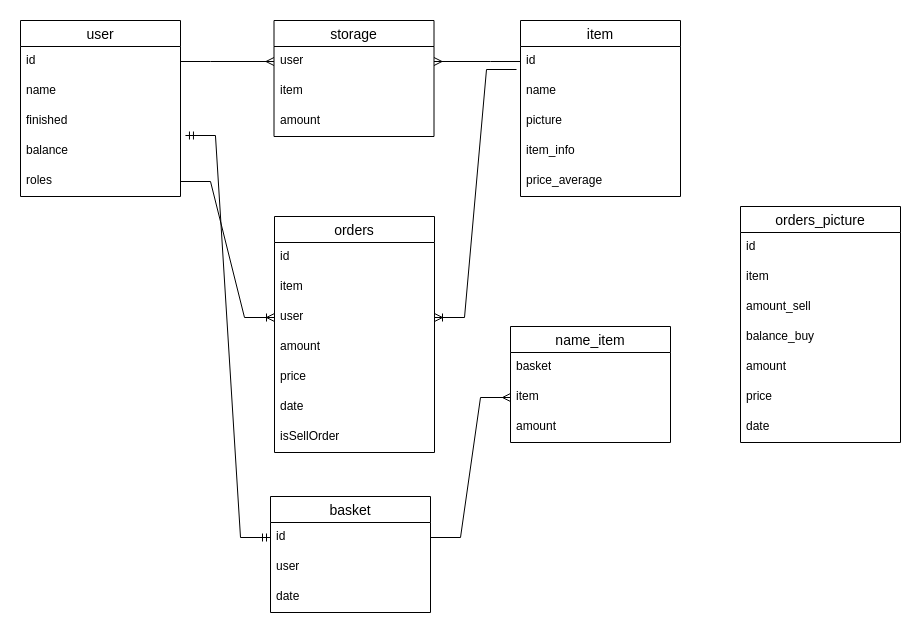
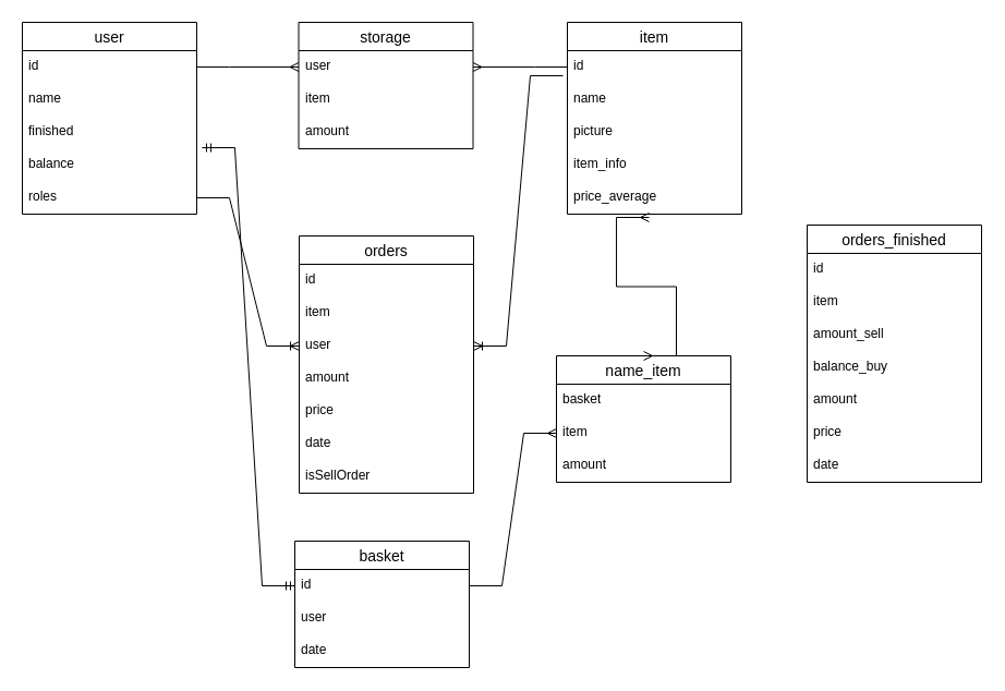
  <mxCell id="0" />
  <mxCell id="1" parent="0" />
  <mxCell id="2" value="user" style="swimlane;fontStyle=0;childLayout=stackLayout;horizontal=1;startSize=26;horizontalStack=0;resizeParent=1;resizeParentMax=0;resizeLast=0;collapsible=1;marginBottom=0;align=center;fontSize=14;" vertex="1" parent="1"><mxGeometry y="20" width="160" height="176" as="geometry" x="20" /></mxCell>
  <mxCell id="3" value="id" style="text;strokeColor=none;fillColor=none;spacingLeft=4;spacingRight=4;overflow=hidden;rotatable=0;points=[[0,0.5],[1,0.5]];portConstraint=eastwest;fontSize=12;whiteSpace=wrap;html=1;" vertex="1" parent="2"><mxGeometry y="26" width="160" height="30" as="geometry" /></mxCell>
  <mxCell id="4" value="name" style="text;strokeColor=none;fillColor=none;spacingLeft=4;spacingRight=4;overflow=hidden;rotatable=0;points=[[0,0.5],[1,0.5]];portConstraint=eastwest;fontSize=12;whiteSpace=wrap;html=1;" vertex="1" parent="2"><mxGeometry y="56" width="160" height="30" as="geometry" /></mxCell>
  <mxCell id="5" value="&lt;div&gt;finished&lt;/div&gt;" style="text;strokeColor=none;fillColor=none;spacingLeft=4;spacingRight=4;overflow=hidden;rotatable=0;points=[[0,0.5],[1,0.5]];portConstraint=eastwest;fontSize=12;whiteSpace=wrap;html=1;" vertex="1" parent="2"><mxGeometry y="86" width="160" height="30" as="geometry" /></mxCell>
  <mxCell id="6" value="balance" style="text;strokeColor=none;fillColor=none;spacingLeft=4;spacingRight=4;overflow=hidden;rotatable=0;points=[[0,0.5],[1,0.5]];portConstraint=eastwest;fontSize=12;whiteSpace=wrap;html=1;" vertex="1" parent="2"><mxGeometry y="116" width="160" height="30" as="geometry" /></mxCell>
  <mxCell id="7" value="roles" style="text;strokeColor=none;fillColor=none;spacingLeft=4;spacingRight=4;overflow=hidden;rotatable=0;points=[[0,0.5],[1,0.5]];portConstraint=eastwest;fontSize=12;whiteSpace=wrap;html=1;" vertex="1" parent="2"><mxGeometry y="146" width="160" height="30" as="geometry" /></mxCell>
  <mxCell id="8" value="item" style="swimlane;fontStyle=0;childLayout=stackLayout;horizontal=1;startSize=26;horizontalStack=0;resizeParent=1;resizeParentMax=0;resizeLast=0;collapsible=1;marginBottom=0;align=center;fontSize=14;" vertex="1" parent="1"><mxGeometry x="520" y="20" width="160" height="176" as="geometry" /></mxCell>
  <mxCell id="9" value="id&lt;div&gt;&lt;br&gt;&lt;/div&gt;" style="text;strokeColor=none;fillColor=none;spacingLeft=4;spacingRight=4;overflow=hidden;rotatable=0;points=[[0,0.5],[1,0.5]];portConstraint=eastwest;fontSize=12;whiteSpace=wrap;html=1;" vertex="1" parent="8"><mxGeometry y="26" width="160" height="30" as="geometry" /></mxCell>
  <mxCell id="10" value="name&lt;div&gt;&lt;br&gt;&lt;/div&gt;" style="text;strokeColor=none;fillColor=none;spacingLeft=4;spacingRight=4;overflow=hidden;rotatable=0;points=[[0,0.5],[1,0.5]];portConstraint=eastwest;fontSize=12;whiteSpace=wrap;html=1;" vertex="1" parent="8"><mxGeometry y="56" width="160" height="30" as="geometry" /></mxCell>
  <mxCell id="11" value="&lt;div&gt;picture&lt;/div&gt;" style="text;strokeColor=none;fillColor=none;spacingLeft=4;spacingRight=4;overflow=hidden;rotatable=0;points=[[0,0.5],[1,0.5]];portConstraint=eastwest;fontSize=12;whiteSpace=wrap;html=1;" vertex="1" parent="8"><mxGeometry y="86" width="160" height="30" as="geometry" /></mxCell>
  <mxCell id="12" value="&lt;div&gt;item_info&lt;/div&gt;&lt;div&gt;&lt;br&gt;&lt;/div&gt;" style="text;strokeColor=none;fillColor=none;spacingLeft=4;spacingRight=4;overflow=hidden;rotatable=0;points=[[0,0.5],[1,0.5]];portConstraint=eastwest;fontSize=12;whiteSpace=wrap;html=1;" vertex="1" parent="8"><mxGeometry y="116" width="160" height="30" as="geometry" /></mxCell>
  <mxCell id="13" value="&lt;div&gt;price_average&lt;/div&gt;" style="text;strokeColor=none;fillColor=none;spacingLeft=4;spacingRight=4;overflow=hidden;rotatable=0;points=[[0,0.5],[1,0.5]];portConstraint=eastwest;fontSize=12;whiteSpace=wrap;html=1;" vertex="1" parent="8"><mxGeometry y="146" width="160" height="30" as="geometry" /></mxCell>
  <mxCell id="14" value="storage" style="swimlane;fontStyle=0;childLayout=stackLayout;horizontal=1;startSize=26;horizontalStack=0;resizeParent=1;resizeParentMax=0;resizeLast=0;collapsible=1;marginBottom=0;align=center;fontSize=14;" vertex="1" parent="1"><mxGeometry x="273.5" y="20" width="160" height="116" as="geometry" /></mxCell>
  <mxCell id="15" value="&lt;div&gt;user&lt;/div&gt;&lt;div&gt;&lt;br&gt;&lt;/div&gt;&lt;div&gt;&lt;br&gt;&lt;/div&gt;&lt;div&gt;&lt;br&gt;&lt;/div&gt;" style="text;strokeColor=none;fillColor=none;spacingLeft=4;spacingRight=4;overflow=hidden;rotatable=0;points=[[0,0.5],[1,0.5]];portConstraint=eastwest;fontSize=12;whiteSpace=wrap;html=1;" vertex="1" parent="14"><mxGeometry y="26" width="160" height="30" as="geometry" /></mxCell>
  <mxCell id="16" value="&lt;div&gt;item&lt;/div&gt;" style="text;strokeColor=none;fillColor=none;spacingLeft=4;spacingRight=4;overflow=hidden;rotatable=0;points=[[0,0.5],[1,0.5]];portConstraint=eastwest;fontSize=12;whiteSpace=wrap;html=1;" vertex="1" parent="14"><mxGeometry y="56" width="160" height="30" as="geometry" /></mxCell>
  <mxCell id="17" value="&lt;div&gt;amount&lt;/div&gt;" style="text;strokeColor=none;fillColor=none;spacingLeft=4;spacingRight=4;overflow=hidden;rotatable=0;points=[[0,0.5],[1,0.5]];portConstraint=eastwest;fontSize=12;whiteSpace=wrap;html=1;" vertex="1" parent="14"><mxGeometry y="86" width="160" height="30" as="geometry" /></mxCell>
  <mxCell id="18" value="orders" style="swimlane;fontStyle=0;childLayout=stackLayout;horizontal=1;startSize=26;horizontalStack=0;resizeParent=1;resizeParentMax=0;resizeLast=0;collapsible=1;marginBottom=0;align=center;fontSize=14;" vertex="1" parent="1"><mxGeometry x="274" y="216" width="160" height="236" as="geometry" /></mxCell>
  <mxCell id="19" value="&lt;div&gt;id&lt;/div&gt;" style="text;strokeColor=none;fillColor=none;spacingLeft=4;spacingRight=4;overflow=hidden;rotatable=0;points=[[0,0.5],[1,0.5]];portConstraint=eastwest;fontSize=12;whiteSpace=wrap;html=1;" vertex="1" parent="18"><mxGeometry y="26" width="160" height="30" as="geometry" /></mxCell>
  <mxCell id="20" value="&lt;div&gt;item&lt;/div&gt;" style="text;strokeColor=none;fillColor=none;spacingLeft=4;spacingRight=4;overflow=hidden;rotatable=0;points=[[0,0.5],[1,0.5]];portConstraint=eastwest;fontSize=12;whiteSpace=wrap;html=1;" vertex="1" parent="18"><mxGeometry y="56" width="160" height="30" as="geometry" /></mxCell>
  <mxCell id="21" value="user" style="text;strokeColor=none;fillColor=none;spacingLeft=4;spacingRight=4;overflow=hidden;rotatable=0;points=[[0,0.5],[1,0.5]];portConstraint=eastwest;fontSize=12;whiteSpace=wrap;html=1;" vertex="1" parent="18"><mxGeometry y="86" width="160" height="30" as="geometry" /></mxCell>
  <mxCell id="22" value="&lt;div&gt;amount&lt;/div&gt;" style="text;strokeColor=none;fillColor=none;spacingLeft=4;spacingRight=4;overflow=hidden;rotatable=0;points=[[0,0.5],[1,0.5]];portConstraint=eastwest;fontSize=12;whiteSpace=wrap;html=1;" vertex="1" parent="18"><mxGeometry y="116" width="160" height="30" as="geometry" /></mxCell>
  <mxCell id="23" value="&lt;div&gt;price&lt;/div&gt;" style="text;strokeColor=none;fillColor=none;spacingLeft=4;spacingRight=4;overflow=hidden;rotatable=0;points=[[0,0.5],[1,0.5]];portConstraint=eastwest;fontSize=12;whiteSpace=wrap;html=1;" vertex="1" parent="18"><mxGeometry y="146" width="160" height="30" as="geometry" /></mxCell>
  <mxCell id="24" value="&lt;div&gt;date&lt;/div&gt;" style="text;strokeColor=none;fillColor=none;spacingLeft=4;spacingRight=4;overflow=hidden;rotatable=0;points=[[0,0.5],[1,0.5]];portConstraint=eastwest;fontSize=12;whiteSpace=wrap;html=1;" vertex="1" parent="18"><mxGeometry y="176" width="160" height="30" as="geometry" /></mxCell>
  <mxCell id="25" value="&lt;div&gt;isSellOrder&lt;/div&gt;&lt;div&gt;&lt;br&gt;&lt;/div&gt;" style="text;strokeColor=none;fillColor=none;spacingLeft=4;spacingRight=4;overflow=hidden;rotatable=0;points=[[0,0.5],[1,0.5]];portConstraint=eastwest;fontSize=12;whiteSpace=wrap;html=1;" vertex="1" parent="18"><mxGeometry y="206" width="160" height="30" as="geometry" /></mxCell>
  <mxCell id="26" value="" style="edgeStyle=entityRelationEdgeStyle;fontSize=12;html=1;endArrow=ERmany;rounded=0;entryX=0;entryY=0.5;entryDx=0;entryDy=0;exitX=1;exitY=0.5;exitDx=0;exitDy=0;" edge="1" parent="1" source="3" target="15"><mxGeometry width="100" height="100" relative="1" as="geometry"><mxPoint x="244" y="156" as="sourcePoint" /><mxPoint x="511" y="56" as="targetPoint" /></mxGeometry></mxCell>
  <mxCell id="27" value="" style="edgeStyle=entityRelationEdgeStyle;fontSize=12;html=1;endArrow=ERoneToMany;rounded=0;exitX=1;exitY=0.5;exitDx=0;exitDy=0;entryX=0;entryY=0.5;entryDx=0;entryDy=0;" edge="1" parent="1" source="7" target="21"><mxGeometry width="100" height="100" relative="1" as="geometry"><mxPoint x="380" y="276" as="sourcePoint" /><mxPoint x="480" y="176" as="targetPoint" /></mxGeometry></mxCell>
  <mxCell id="28" value="" style="edgeStyle=entityRelationEdgeStyle;fontSize=12;html=1;endArrow=ERoneToMany;rounded=0;entryX=1;entryY=0.5;entryDx=0;entryDy=0;exitX=-0.025;exitY=0.767;exitDx=0;exitDy=0;exitPerimeter=0;" edge="1" parent="1" source="9" target="21"><mxGeometry width="100" height="100" relative="1" as="geometry"><mxPoint x="500" y="151" as="sourcePoint" /><mxPoint x="590" y="266" as="targetPoint" /><Array as="points"><mxPoint x="480" y="236" /></Array></mxGeometry></mxCell>
  <mxCell id="29" value="basket" style="swimlane;fontStyle=0;childLayout=stackLayout;horizontal=1;startSize=26;horizontalStack=0;resizeParent=1;resizeParentMax=0;resizeLast=0;collapsible=1;marginBottom=0;align=center;fontSize=14;" vertex="1" parent="1"><mxGeometry x="270" y="496" width="160" height="116" as="geometry" /></mxCell>
  <mxCell id="30" value="&lt;div&gt;id&lt;/div&gt;" style="text;strokeColor=none;fillColor=none;spacingLeft=4;spacingRight=4;overflow=hidden;rotatable=0;points=[[0,0.5],[1,0.5]];portConstraint=eastwest;fontSize=12;whiteSpace=wrap;html=1;" vertex="1" parent="29"><mxGeometry y="26" width="160" height="30" as="geometry" /></mxCell>
  <mxCell id="31" value="&lt;div&gt;user&lt;/div&gt;" style="text;strokeColor=none;fillColor=none;spacingLeft=4;spacingRight=4;overflow=hidden;rotatable=0;points=[[0,0.5],[1,0.5]];portConstraint=eastwest;fontSize=12;whiteSpace=wrap;html=1;" vertex="1" parent="29"><mxGeometry y="56" width="160" height="30" as="geometry" /></mxCell>
  <mxCell id="32" value="date" style="text;strokeColor=none;fillColor=none;spacingLeft=4;spacingRight=4;overflow=hidden;rotatable=0;points=[[0,0.5],[1,0.5]];portConstraint=eastwest;fontSize=12;whiteSpace=wrap;html=1;" vertex="1" parent="29"><mxGeometry y="86" width="160" height="30" as="geometry" /></mxCell>
  <mxCell id="33" value="" style="edgeStyle=entityRelationEdgeStyle;fontSize=12;html=1;endArrow=ERmandOne;startArrow=ERmandOne;rounded=0;exitX=0;exitY=0.5;exitDx=0;exitDy=0;entryX=1.031;entryY=-0.033;entryDx=0;entryDy=0;entryPerimeter=0;" edge="1" parent="1" source="30" target="6"><mxGeometry width="100" height="100" relative="1" as="geometry"><mxPoint x="240" y="326" as="sourcePoint" /><mxPoint x="10" y="256" as="targetPoint" /></mxGeometry></mxCell>
  <mxCell id="34" value="name_item" style="swimlane;fontStyle=0;childLayout=stackLayout;horizontal=1;startSize=26;horizontalStack=0;resizeParent=1;resizeParentMax=0;resizeLast=0;collapsible=1;marginBottom=0;align=center;fontSize=14;" vertex="1" parent="1"><mxGeometry x="510" y="326" width="160" height="116" as="geometry" /></mxCell>
  <mxCell id="35" value="basket" style="text;strokeColor=none;fillColor=none;spacingLeft=4;spacingRight=4;overflow=hidden;rotatable=0;points=[[0,0.5],[1,0.5]];portConstraint=eastwest;fontSize=12;whiteSpace=wrap;html=1;" vertex="1" parent="34"><mxGeometry y="26" width="160" height="30" as="geometry" /></mxCell>
  <mxCell id="36" value="item" style="text;strokeColor=none;fillColor=none;spacingLeft=4;spacingRight=4;overflow=hidden;rotatable=0;points=[[0,0.5],[1,0.5]];portConstraint=eastwest;fontSize=12;whiteSpace=wrap;html=1;" vertex="1" parent="34"><mxGeometry y="56" width="160" height="30" as="geometry" /></mxCell>
  <mxCell id="37" value="&lt;div&gt;amount&lt;/div&gt;" style="text;strokeColor=none;fillColor=none;spacingLeft=4;spacingRight=4;overflow=hidden;rotatable=0;points=[[0,0.5],[1,0.5]];portConstraint=eastwest;fontSize=12;whiteSpace=wrap;html=1;" vertex="1" parent="34"><mxGeometry y="86" width="160" height="30" as="geometry" /></mxCell>
  <mxCell id="38" value="" style="edgeStyle=entityRelationEdgeStyle;fontSize=12;html=1;endArrow=ERmany;rounded=0;entryX=0;entryY=0.5;entryDx=0;entryDy=0;exitX=1;exitY=0.5;exitDx=0;exitDy=0;" edge="1" parent="1" source="30" target="36"><mxGeometry width="100" height="100" relative="1" as="geometry"><mxPoint x="510" y="596" as="sourcePoint" /><mxPoint x="510" y="131" as="targetPoint" /><Array as="points"><mxPoint x="500" y="526" /><mxPoint x="550" y="286" /><mxPoint x="510" y="176" /><mxPoint x="560" y="276" /></Array></mxGeometry></mxCell>
  <mxCell id="39" value="" style="edgeStyle=entityRelationEdgeStyle;fontSize=12;html=1;endArrow=ERmany;rounded=0;exitX=0;exitY=0.5;exitDx=0;exitDy=0;entryX=1;entryY=0.5;entryDx=0;entryDy=0;" edge="1" parent="1" source="9" target="15"><mxGeometry width="100" height="100" relative="1" as="geometry"><mxPoint x="270" y="356" as="sourcePoint" /><mxPoint x="370" y="256" as="targetPoint" /></mxGeometry></mxCell>
- <mxCell id="40" value="orders_picture" style="swimlane;fontStyle=0;childLayout=stackLayout;horizontal=1;startSize=26;horizontalStack=0;resizeParent=1;resizeParentMax=0;resizeLast=0;collapsible=1;marginBottom=0;align=center;fontSize=14;" vertex="1" parent="1"><mxGeometry x="740" y="206" width="160" height="236" as="geometry" /></mxCell>
+ <mxCell id="40" value="orders_finished" style="swimlane;fontStyle=0;childLayout=stackLayout;horizontal=1;startSize=26;horizontalStack=0;resizeParent=1;resizeParentMax=0;resizeLast=0;collapsible=1;marginBottom=0;align=center;fontSize=14;" vertex="1" parent="1"><mxGeometry x="740" y="206" width="160" height="236" as="geometry" /></mxCell>
  <mxCell id="41" value="&lt;div&gt;id&lt;/div&gt;" style="text;strokeColor=none;fillColor=none;spacingLeft=4;spacingRight=4;overflow=hidden;rotatable=0;points=[[0,0.5],[1,0.5]];portConstraint=eastwest;fontSize=12;whiteSpace=wrap;html=1;" vertex="1" parent="40"><mxGeometry y="26" width="160" height="30" as="geometry" /></mxCell>
  <mxCell id="42" value="&lt;div&gt;item&lt;/div&gt;" style="text;strokeColor=none;fillColor=none;spacingLeft=4;spacingRight=4;overflow=hidden;rotatable=0;points=[[0,0.5],[1,0.5]];portConstraint=eastwest;fontSize=12;whiteSpace=wrap;html=1;" vertex="1" parent="40"><mxGeometry y="56" width="160" height="30" as="geometry" /></mxCell>
  <mxCell id="43" value="amount_sell" style="text;strokeColor=none;fillColor=none;spacingLeft=4;spacingRight=4;overflow=hidden;rotatable=0;points=[[0,0.5],[1,0.5]];portConstraint=eastwest;fontSize=12;whiteSpace=wrap;html=1;" vertex="1" parent="40"><mxGeometry y="86" width="160" height="30" as="geometry" /></mxCell>
  <mxCell id="44" value="balance_buy" style="text;strokeColor=none;fillColor=none;spacingLeft=4;spacingRight=4;overflow=hidden;rotatable=0;points=[[0,0.5],[1,0.5]];portConstraint=eastwest;fontSize=12;whiteSpace=wrap;html=1;" vertex="1" parent="40"><mxGeometry y="116" width="160" height="30" as="geometry" /></mxCell>
  <mxCell id="45" value="&lt;div&gt;amount&lt;/div&gt;" style="text;strokeColor=none;fillColor=none;spacingLeft=4;spacingRight=4;overflow=hidden;rotatable=0;points=[[0,0.5],[1,0.5]];portConstraint=eastwest;fontSize=12;whiteSpace=wrap;html=1;" vertex="1" parent="40"><mxGeometry y="146" width="160" height="30" as="geometry" /></mxCell>
  <mxCell id="46" value="&lt;div&gt;price&lt;/div&gt;" style="text;strokeColor=none;fillColor=none;spacingLeft=4;spacingRight=4;overflow=hidden;rotatable=0;points=[[0,0.5],[1,0.5]];portConstraint=eastwest;fontSize=12;whiteSpace=wrap;html=1;" vertex="1" parent="40"><mxGeometry y="176" width="160" height="30" as="geometry" /></mxCell>
  <mxCell id="47" value="&lt;div&gt;date&lt;/div&gt;" style="text;strokeColor=none;fillColor=none;spacingLeft=4;spacingRight=4;overflow=hidden;rotatable=0;points=[[0,0.5],[1,0.5]];portConstraint=eastwest;fontSize=12;whiteSpace=wrap;html=1;" vertex="1" parent="40"><mxGeometry y="206" width="160" height="30" as="geometry" /></mxCell>
+ <mxCell id="48" value="" style="edgeStyle=entityRelationEdgeStyle;fontSize=12;html=1;endArrow=ERmany;startArrow=ERmany;rounded=0;exitX=0.5;exitY=0;exitDx=0;exitDy=0;entryX=0.469;entryY=1.1;entryDx=0;entryDy=0;entryPerimeter=0;" edge="1" parent="1" source="34" target="13"><mxGeometry width="100" height="100" relative="1" as="geometry"><mxPoint x="430" y="316" as="sourcePoint" /><mxPoint x="530" y="216" as="targetPoint" /></mxGeometry></mxCell>
